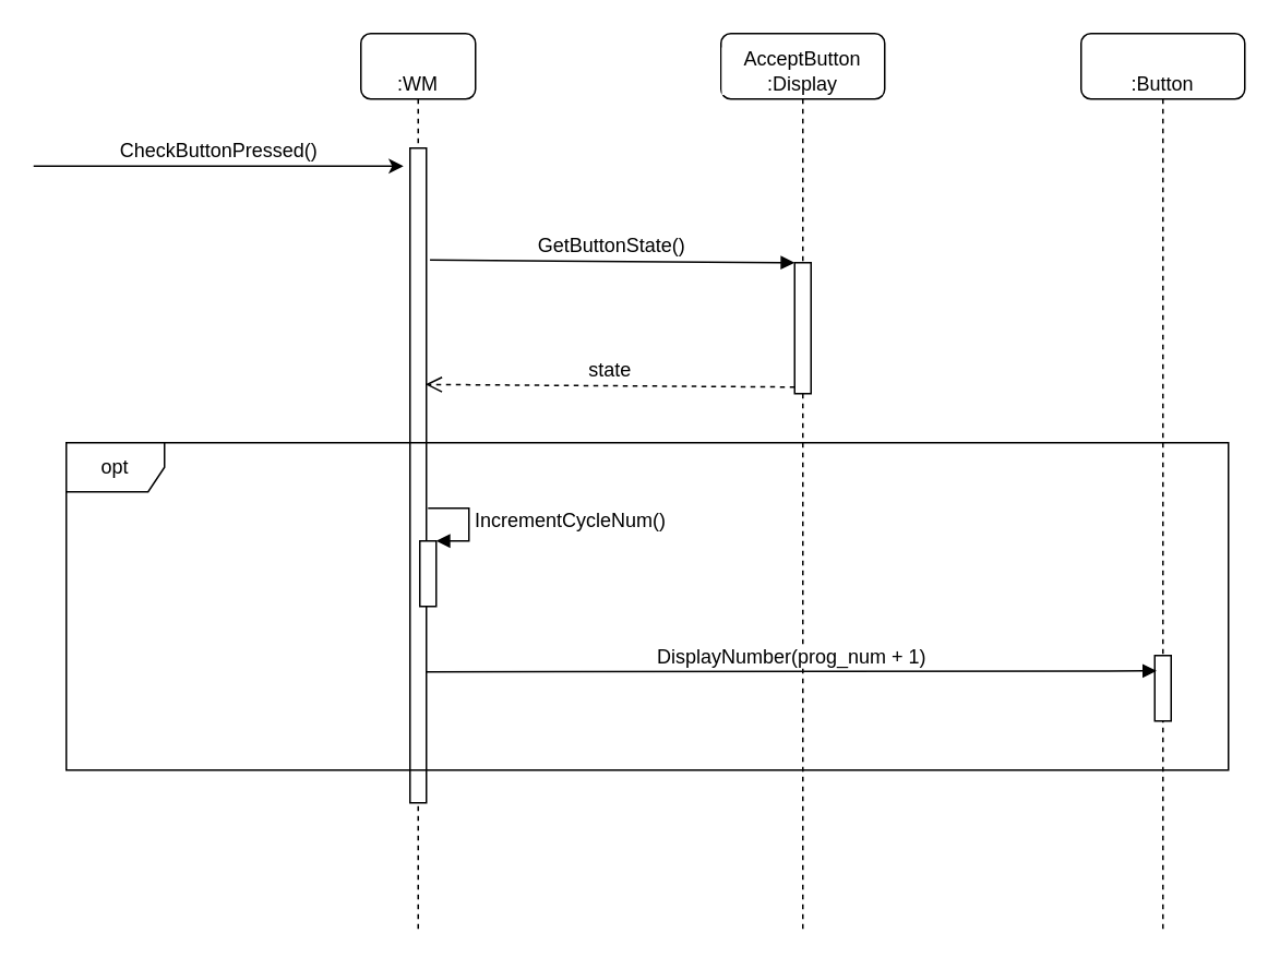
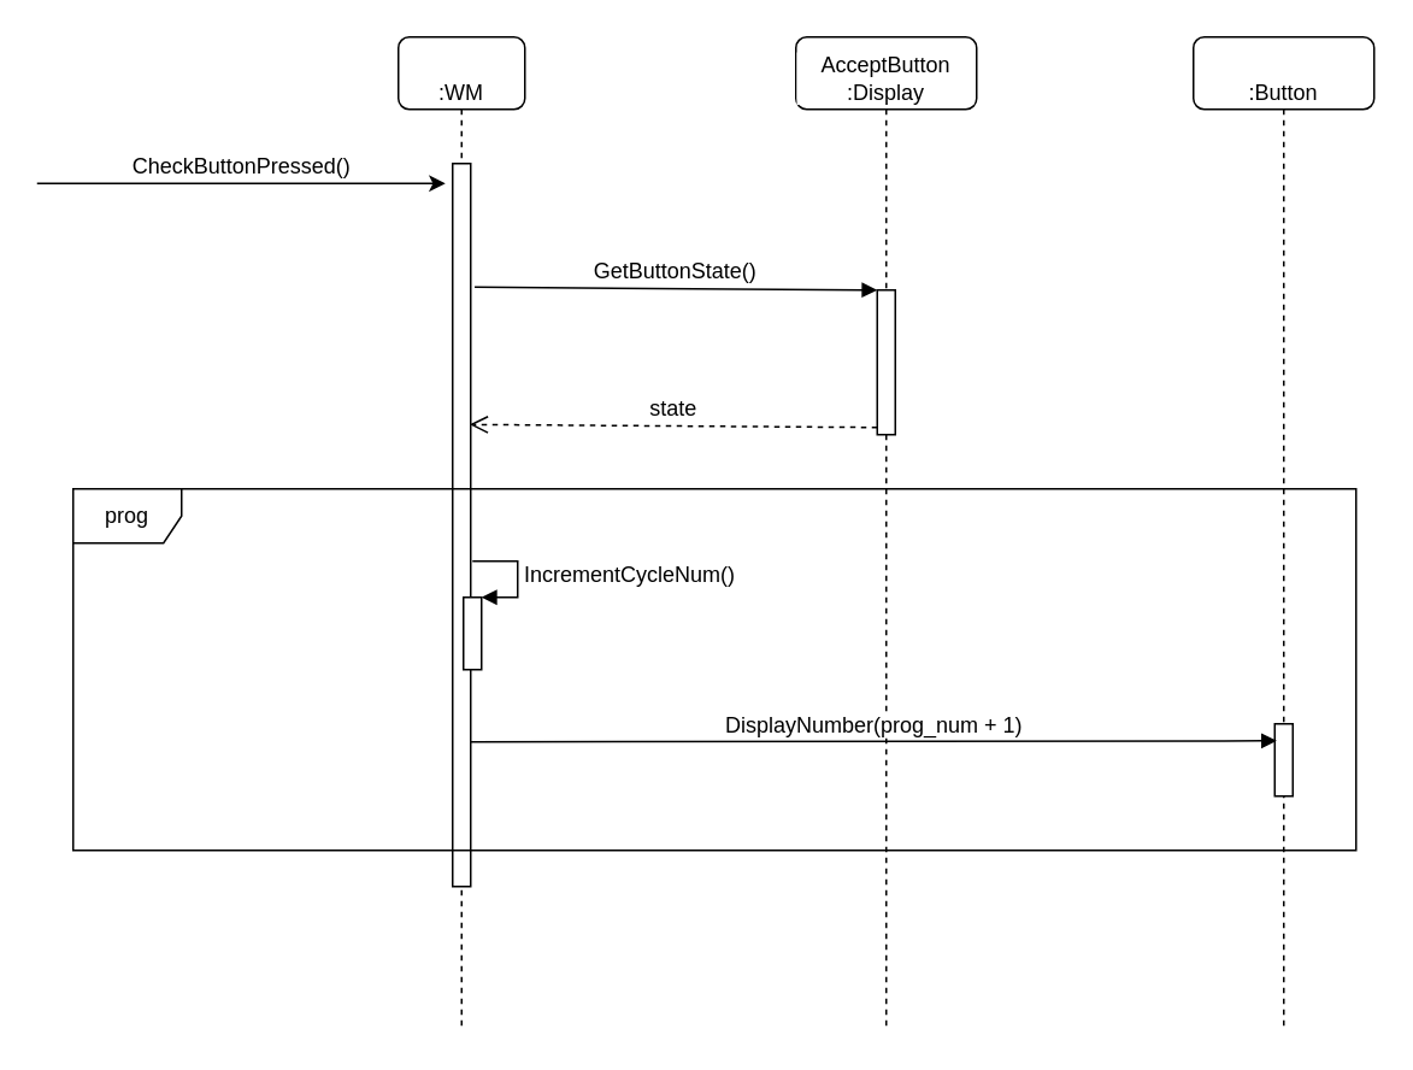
  <mxCell id="0" />
  <mxCell id="1" parent="0" />
  <mxCell id="2" value=":WM" style="shape=umlLifeline;perimeter=lifelinePerimeter;whiteSpace=wrap;html=1;container=1;collapsible=0;recursiveResize=0;outlineConnect=0;rounded=1;shadow=0;comic=0;labelBackgroundColor=#ffffff;strokeColor=#000000;strokeWidth=1;fillColor=#FFFFFF;fontFamily=Helvetica;fontSize=12;fontColor=#000000;align=center;verticalAlign=bottom;" vertex="1" parent="1"><mxGeometry x="220" y="20" width="70" height="550" as="geometry" /></mxCell>
  <mxCell id="3" value="CheckButtonPressed()" style="endArrow=classic;html=1;fontFamily=Helvetica;fontSize=12;labelBackgroundColor=#ffffff;verticalAlign=bottom;" edge="1" parent="1"><mxGeometry width="50" height="50" relative="1" as="geometry"><mxPoint x="20" y="101" as="sourcePoint" /><mxPoint x="246" y="101" as="targetPoint" /></mxGeometry></mxCell>
  <mxCell id="4" value="" style="html=1;points=[];perimeter=orthogonalPerimeter;labelBackgroundColor=#ffffff;fontFamily=Helvetica;fontSize=12;" vertex="1" parent="1"><mxGeometry x="250" y="90" width="10" height="400" as="geometry" /></mxCell>
  <mxCell id="5" value="AcceptButton :Display" style="shape=umlLifeline;perimeter=lifelinePerimeter;whiteSpace=wrap;html=1;container=1;collapsible=0;recursiveResize=0;outlineConnect=0;rounded=1;shadow=0;comic=0;labelBackgroundColor=#ffffff;strokeColor=#000000;strokeWidth=1;fillColor=#FFFFFF;fontFamily=Helvetica;fontSize=12;fontColor=#000000;align=center;verticalAlign=bottom;" vertex="1" parent="1"><mxGeometry x="440" y="20" width="100" height="550" as="geometry" /></mxCell>
  <mxCell id="6" value="" style="html=1;points=[];perimeter=orthogonalPerimeter;fontFamily=Helvetica;fontSize=12;labelBackgroundColor=#ffffff;verticalAlign=bottom;" vertex="1" parent="5"><mxGeometry x="45" y="140" width="10" height="80" as="geometry" /></mxCell>
  <mxCell id="7" value=":Button" style="shape=umlLifeline;perimeter=lifelinePerimeter;whiteSpace=wrap;html=1;container=1;collapsible=0;recursiveResize=0;outlineConnect=0;rounded=1;shadow=0;comic=0;labelBackgroundColor=#ffffff;strokeColor=#000000;strokeWidth=1;fillColor=#FFFFFF;fontFamily=Helvetica;fontSize=12;fontColor=#000000;align=center;verticalAlign=bottom;" vertex="1" parent="1"><mxGeometry x="660" y="20" width="100" height="550" as="geometry" /></mxCell>
  <mxCell id="8" value="" style="html=1;points=[];perimeter=orthogonalPerimeter;fontFamily=Helvetica;fontSize=12;labelBackgroundColor=#ffffff;verticalAlign=bottom;" vertex="1" parent="7"><mxGeometry x="45" y="380" width="10" height="40" as="geometry" /></mxCell>
  <mxCell id="9" value="GetButtonState()" style="html=1;verticalAlign=bottom;endArrow=block;entryX=0;entryY=0;fontFamily=Helvetica;fontSize=12;labelBackgroundColor=#ffffff;exitX=1.222;exitY=0.171;exitDx=0;exitDy=0;exitPerimeter=0;" edge="1" parent="1" source="4" target="6"><mxGeometry relative="1" as="geometry"><mxPoint x="290" y="160" as="sourcePoint" /></mxGeometry></mxCell>
  <mxCell id="10" value="state" style="html=1;verticalAlign=bottom;endArrow=open;dashed=1;endSize=8;exitX=0;exitY=0.95;fontFamily=Helvetica;fontSize=12;labelBackgroundColor=#ffffff;entryX=0.944;entryY=0.361;entryDx=0;entryDy=0;entryPerimeter=0;" edge="1" parent="1" source="6" target="4"><mxGeometry relative="1" as="geometry"><mxPoint x="290" y="236" as="targetPoint" /></mxGeometry></mxCell>
  <mxCell id="11" value="" style="html=1;points=[];perimeter=orthogonalPerimeter;labelBackgroundColor=#ffffff;fontFamily=Helvetica;fontSize=7;" vertex="1" parent="1"><mxGeometry x="256" y="330" width="10" height="40" as="geometry" /></mxCell>
  <mxCell id="12" value="IncrementCycleNum()" style="edgeStyle=orthogonalEdgeStyle;html=1;align=left;spacingLeft=2;endArrow=block;rounded=0;entryX=1;entryY=0;labelBackgroundColor=#ffffff;fontFamily=Helvetica;fontSize=12;" edge="1" parent="1" target="11"><mxGeometry relative="1" as="geometry"><mxPoint x="261" y="310" as="sourcePoint" /><Array as="points"><mxPoint x="286" y="310" /></Array></mxGeometry></mxCell>
  <mxCell id="13" value="DisplayNumber(prog_num + 1)" style="html=1;verticalAlign=bottom;endArrow=block;labelBackgroundColor=#ffffff;fontFamily=Helvetica;fontSize=12;entryX=0.111;entryY=0.235;entryDx=0;entryDy=0;entryPerimeter=0;" edge="1" parent="1" target="8"><mxGeometry width="80" relative="1" as="geometry"><mxPoint x="260" y="410" as="sourcePoint" /><mxPoint x="650" y="410" as="targetPoint" /></mxGeometry></mxCell>
- <mxCell id="14" value="opt" style="shape=umlFrame;whiteSpace=wrap;html=1;labelBackgroundColor=#ffffff;fontFamily=Helvetica;fontSize=12;" vertex="1" parent="1"><mxGeometry x="40" y="270" width="710" height="200" as="geometry" /></mxCell>
+ <mxCell id="14" value="prog" style="shape=umlFrame;whiteSpace=wrap;html=1;labelBackgroundColor=#ffffff;fontFamily=Helvetica;fontSize=12;" vertex="1" parent="1"><mxGeometry x="40" y="270" width="710" height="200" as="geometry" /></mxCell>
